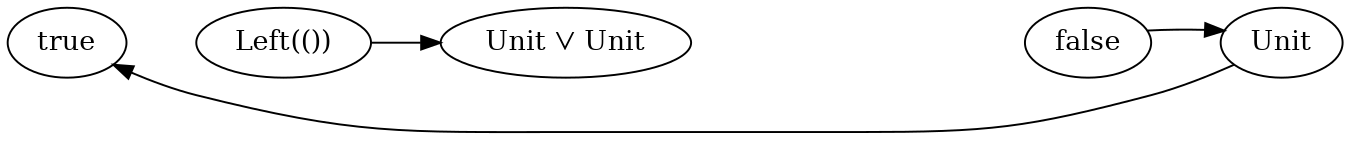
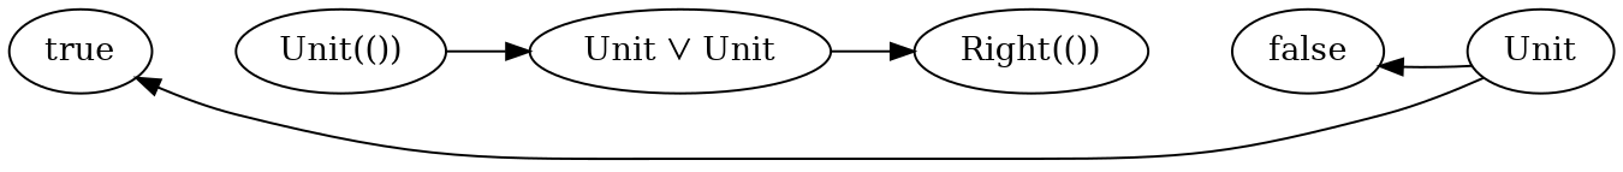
  digraph {
    rankdir=LR
    n1 [label="Unit ⋁ Unit"]
-   n3 [label="Left(())"]
+   n2 [label="Right(())"]
+   n3 [label="Unit(())"]
    true
    false
    n6 [label=Unit]
+   n1 -> n2
+   n2 -> false [style=invis]
    n3 -> n1
    n3 -> true [style=invis]
    true -> n3 [style=invis]
    true -> n6 [dir=back]
-   n6 -> false [dir=back]
+   false -> n2 [style=invis]
+   false -> n6 [dir=back]
  }
